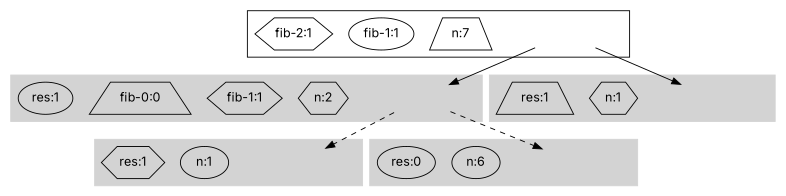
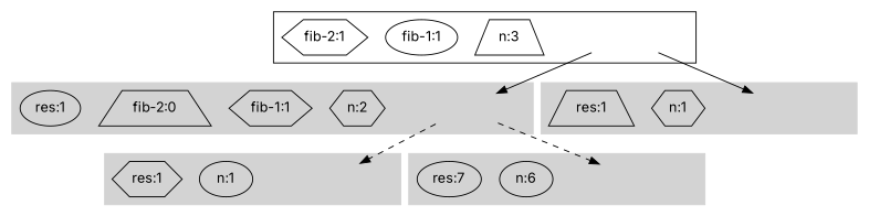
  digraph {
    compound=true
    fontname=Inter
    node [fontname=Inter]
    edge [fontname=Inter style=solid]
    cluster__3_0 [style=invisible]
-   n2 [label="n:7" shape=trapezium]
+   n2 [label="n:3" shape=trapezium]
    n3 [label="fib-1:1" shape=ellipse]
    n4 [label="fib-2:1" shape=hexagon]
    cluster__2_1 [style=invisible]
    n6 [label="n:2" shape=hexagon]
    n7 [label="fib-1:1" shape=hexagon]
-   n8 [label="fib-0:0" shape=trapezium]
+   n8 [label="fib-2:0" shape=trapezium]
    n9 [label="res:1" shape=ellipse]
    cluster__1_2 [style=invisible]
    n11 [label="n:1" shape=ellipse]
    n12 [label="res:1" shape=hexagon]
    cluster__0_5 [style=invisible]
    n14 [label="n:6" shape=ellipse]
-   n15 [label="res:0" shape=ellipse]
+   n15 [label="res:7" shape=ellipse]
    cluster__1_10 [style=invisible]
    n17 [label="n:1" shape=hexagon]
    n18 [label="res:1" shape=trapezium]
    subgraph cluster_1 {
      cluster__3_0
      n2
      n3
      n4
    }
    subgraph cluster_2 {
      color=lightgrey
      style=filled
      cluster__2_1
      n6
      n7
      n8
      n9
    }
    subgraph cluster_3 {
      color=lightgrey
      style=filled
      cluster__1_2
      n11
      n12
    }
    subgraph cluster_4 {
      color=lightgrey
      style=filled
      cluster__0_5
      n14
      n15
    }
    subgraph cluster_5 {
      color=lightgrey
      style=filled
      cluster__1_10
      n17
      n18
    }
    cluster__3_0 -> cluster__2_1
    cluster__3_0 -> cluster__1_10
    cluster__2_1 -> cluster__1_2 [style=dashed]
    cluster__2_1 -> cluster__0_5 [style=dashed]
  }
